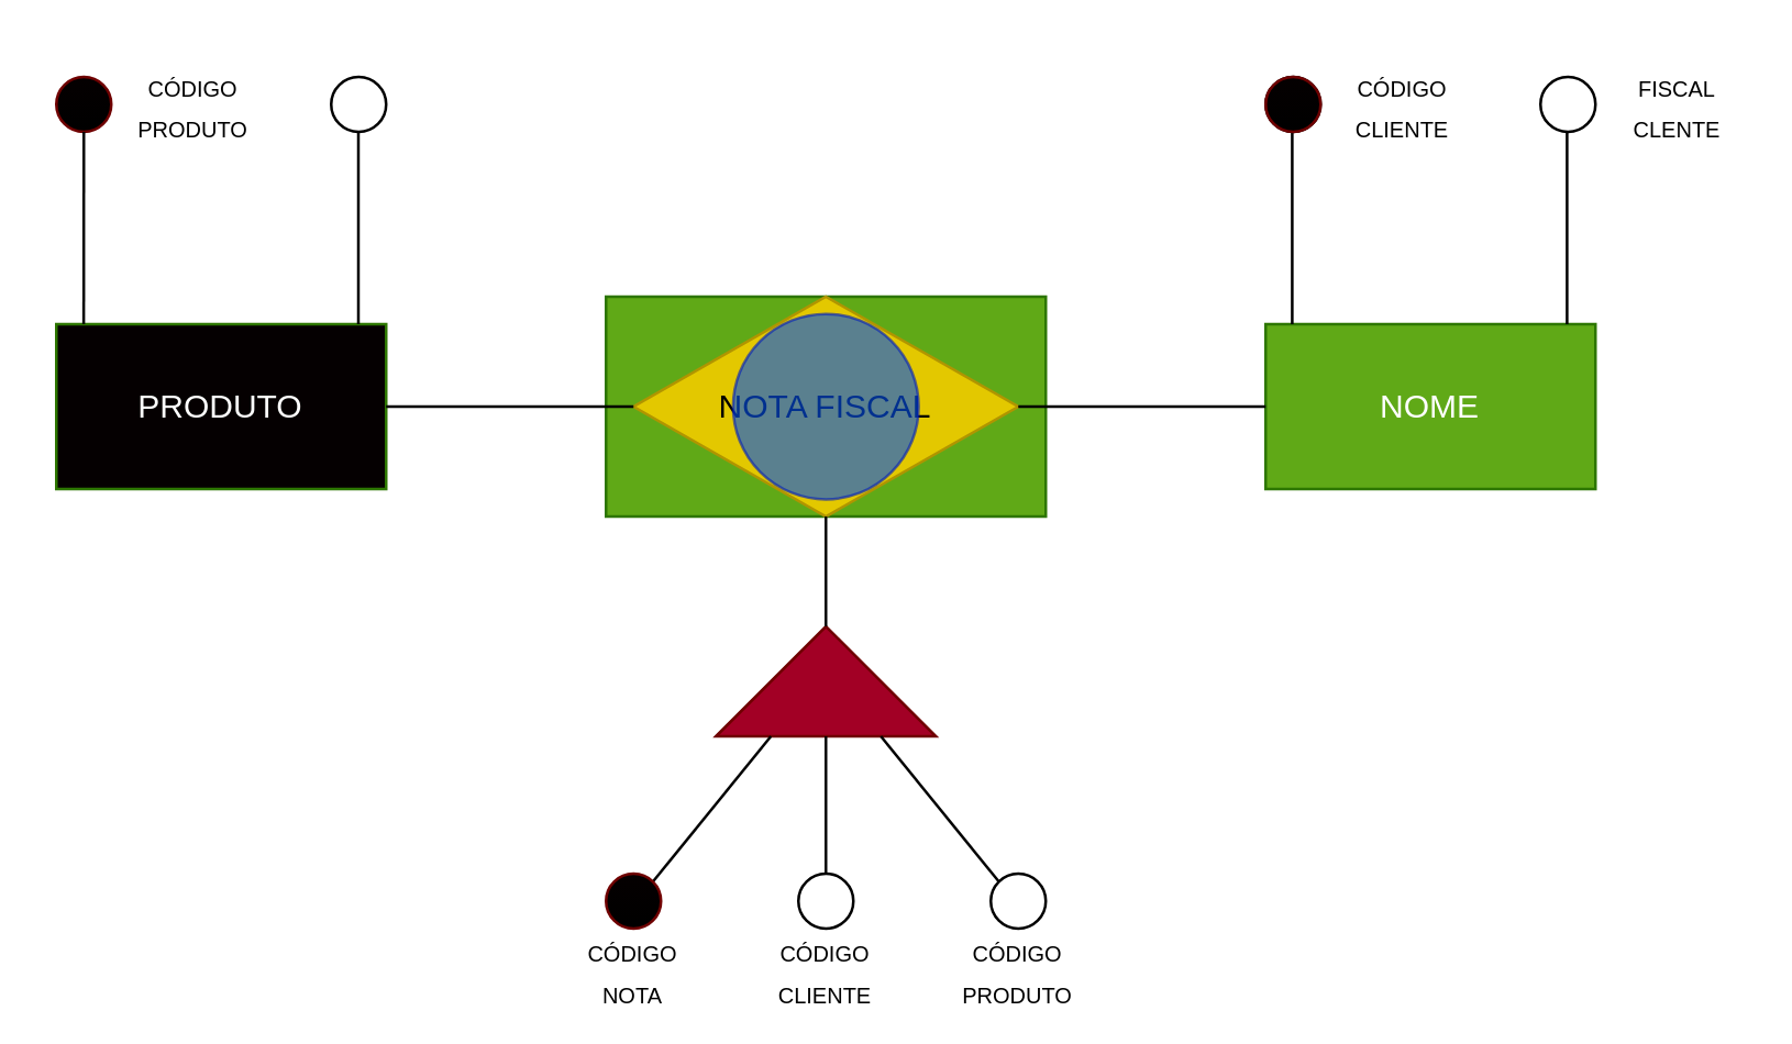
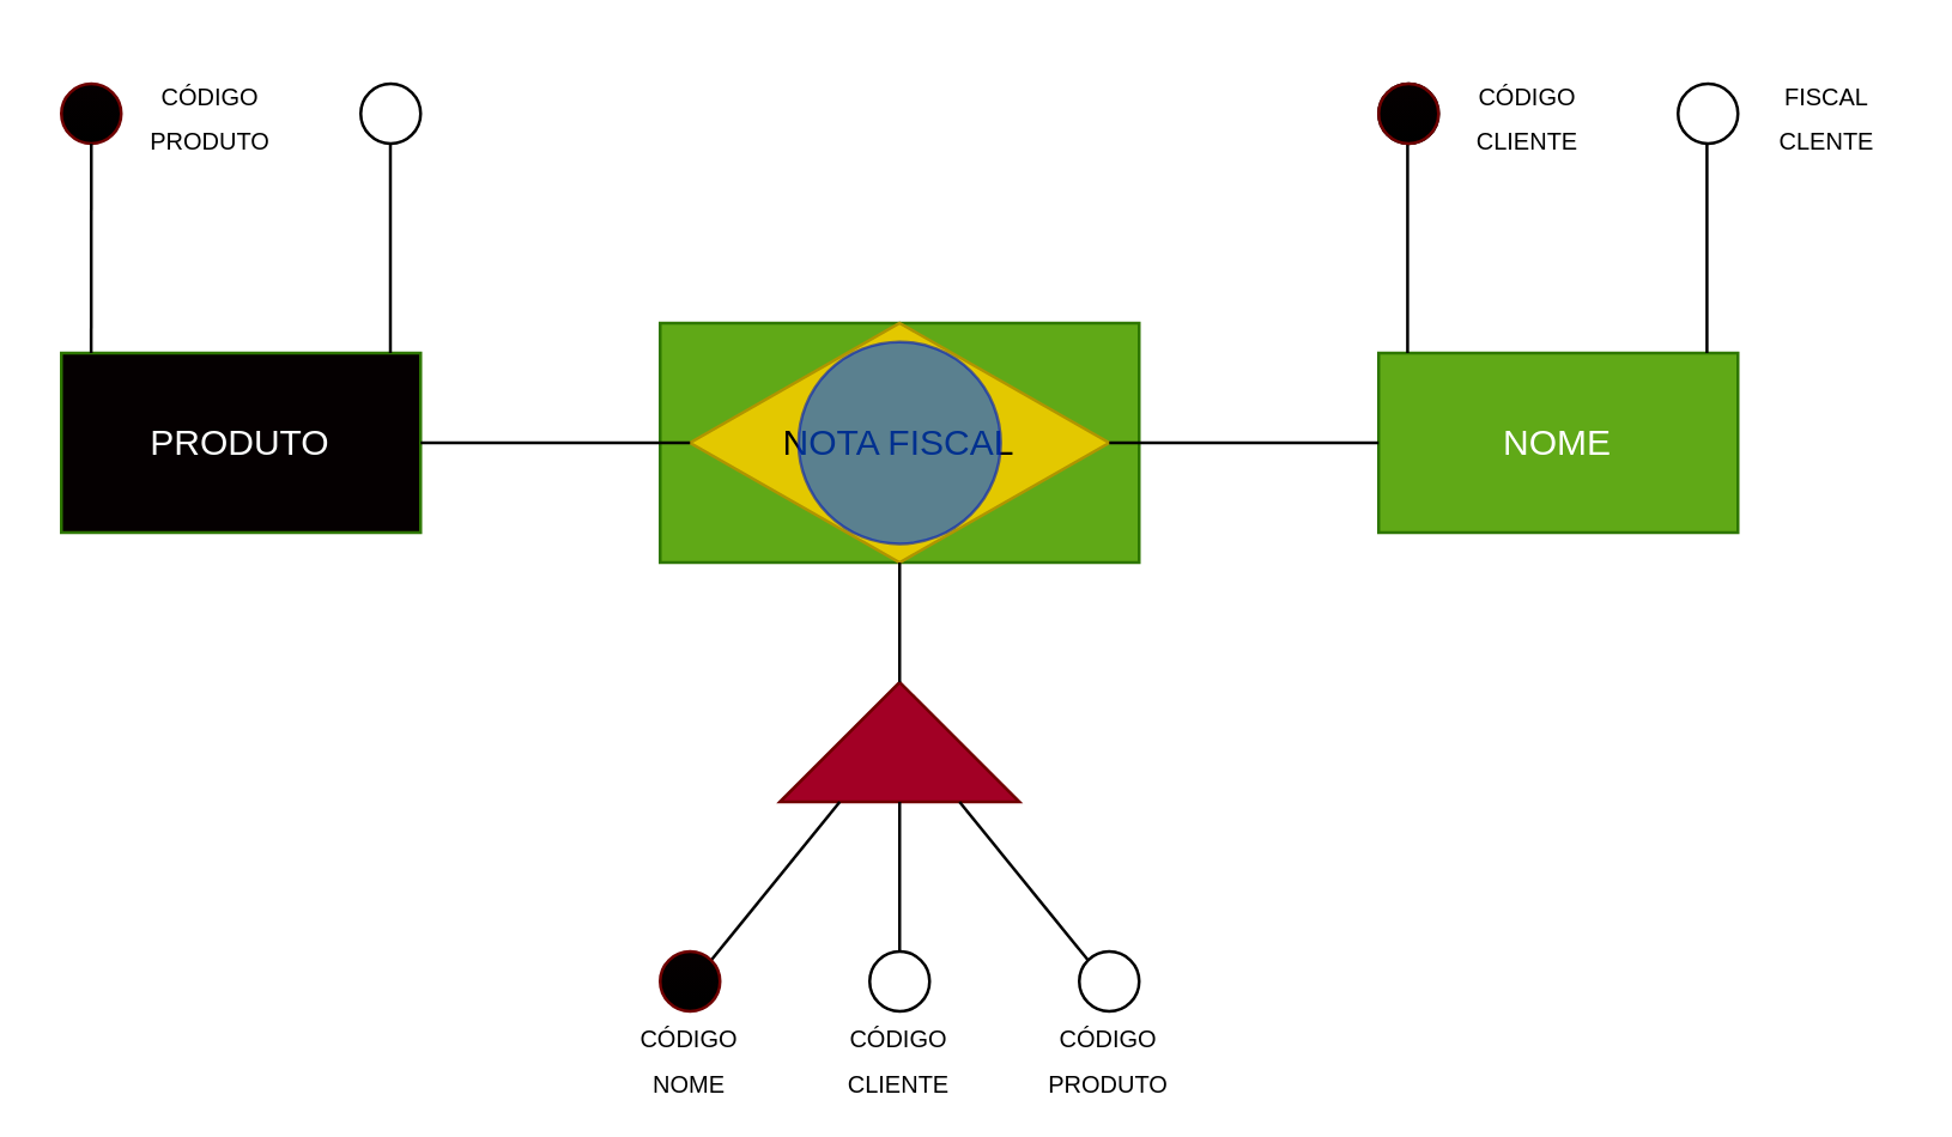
  <mxCell id="0" />
  <mxCell id="1" parent="0" />
  <mxCell id="2" value="" style="rounded=0;whiteSpace=wrap;html=1;fillColor=#60a917;fontColor=#ffffff;strokeColor=#2D7600;" vertex="1" parent="1"><mxGeometry x="220" y="107.5" width="160" height="80" as="geometry" /></mxCell>
  <mxCell id="3" value="NOTA FISCAL" style="rhombus;whiteSpace=wrap;html=1;rotation=0;fillColor=#e3c800;fontColor=#000000;strokeColor=#B09500;" vertex="1" parent="1"><mxGeometry x="230" y="107.5" width="140" height="80" as="geometry" /></mxCell>
  <mxCell id="4" value="" style="ellipse;whiteSpace=wrap;html=1;aspect=fixed;fillColor=#0050ef;fontColor=#ffffff;strokeColor=#001DBC;opacity=60;" vertex="1" parent="1"><mxGeometry x="266.25" y="113.75" width="67.5" height="67.5" as="geometry" /></mxCell>
  <mxCell id="5" value="PRODUTO" style="rounded=0;whiteSpace=wrap;html=1;fillColor=#050001;strokeColor=#2D7600;fontColor=#ffffff;" vertex="1" parent="1"><mxGeometry x="20" y="117.5" width="120" height="60" as="geometry" /></mxCell>
  <mxCell id="6" value="NOME" style="rounded=0;whiteSpace=wrap;html=1;fillColor=#60a917;fontColor=#ffffff;strokeColor=#2D7600;" vertex="1" parent="1"><mxGeometry x="460" y="117.5" width="120" height="60" as="geometry" /></mxCell>
  <mxCell id="7" value="" style="endArrow=none;html=1;rounded=0;exitX=1;exitY=0.5;exitDx=0;exitDy=0;entryX=0;entryY=0.5;entryDx=0;entryDy=0;" edge="1" parent="1" source="5" target="3"><mxGeometry width="50" height="50" relative="1" as="geometry"><mxPoint x="260" y="287.5" as="sourcePoint" /><mxPoint x="310" y="237.5" as="targetPoint" /></mxGeometry></mxCell>
  <mxCell id="8" value="" style="endArrow=none;html=1;rounded=0;entryX=0;entryY=0.5;entryDx=0;entryDy=0;exitX=1;exitY=0.5;exitDx=0;exitDy=0;" edge="1" parent="1" source="3" target="6"><mxGeometry width="50" height="50" relative="1" as="geometry"><mxPoint x="260" y="287.5" as="sourcePoint" /><mxPoint x="310" y="237.5" as="targetPoint" /></mxGeometry></mxCell>
  <mxCell id="9" value="" style="ellipse;whiteSpace=wrap;html=1;aspect=fixed;fillColor=#050001;fontColor=#ffffff;strokeColor=#6F0000;gradientColor=default;" vertex="1" parent="1"><mxGeometry x="20" y="27.5" width="20" height="20" as="geometry" /></mxCell>
  <mxCell id="10" value="" style="ellipse;whiteSpace=wrap;html=1;aspect=fixed;" vertex="1" parent="1"><mxGeometry x="120" y="27.5" width="20" height="20" as="geometry" /></mxCell>
  <mxCell id="11" value="" style="ellipse;whiteSpace=wrap;html=1;aspect=fixed;" vertex="1" parent="1"><mxGeometry x="460" y="27.5" width="20" height="20" as="geometry" /></mxCell>
  <mxCell id="12" value="" style="ellipse;whiteSpace=wrap;html=1;aspect=fixed;" vertex="1" parent="1"><mxGeometry x="560" y="27.5" width="20" height="20" as="geometry" /></mxCell>
  <mxCell id="13" value="" style="endArrow=none;html=1;rounded=0;entryX=0.5;entryY=1;entryDx=0;entryDy=0;exitX=0.083;exitY=0;exitDx=0;exitDy=0;exitPerimeter=0;" edge="1" parent="1" source="5" target="9"><mxGeometry width="50" height="50" relative="1" as="geometry"><mxPoint x="60" y="107.5" as="sourcePoint" /><mxPoint x="110" y="57.5" as="targetPoint" /></mxGeometry></mxCell>
  <mxCell id="14" value="" style="endArrow=none;html=1;rounded=0;entryX=0.5;entryY=1;entryDx=0;entryDy=0;exitX=0.083;exitY=0;exitDx=0;exitDy=0;exitPerimeter=0;" edge="1" parent="1"><mxGeometry width="50" height="50" relative="1" as="geometry"><mxPoint x="129.9" y="117.5" as="sourcePoint" /><mxPoint x="129.9" y="47.5" as="targetPoint" /></mxGeometry></mxCell>
  <mxCell id="15" value="" style="endArrow=none;html=1;rounded=0;entryX=0.5;entryY=1;entryDx=0;entryDy=0;exitX=0.083;exitY=0;exitDx=0;exitDy=0;exitPerimeter=0;" edge="1" parent="1"><mxGeometry width="50" height="50" relative="1" as="geometry"><mxPoint x="469.66" y="117.5" as="sourcePoint" /><mxPoint x="469.66" y="47.5" as="targetPoint" /></mxGeometry></mxCell>
  <mxCell id="16" value="" style="endArrow=none;html=1;rounded=0;entryX=0.5;entryY=1;entryDx=0;entryDy=0;exitX=0.083;exitY=0;exitDx=0;exitDy=0;exitPerimeter=0;" edge="1" parent="1"><mxGeometry width="50" height="50" relative="1" as="geometry"><mxPoint x="569.66" y="117.5" as="sourcePoint" /><mxPoint x="569.66" y="47.5" as="targetPoint" /></mxGeometry></mxCell>
  <mxCell id="17" value="" style="ellipse;whiteSpace=wrap;html=1;aspect=fixed;fillColor=#050001;fontColor=#ffffff;strokeColor=#6F0000;gradientColor=default;" vertex="1" parent="1"><mxGeometry x="460" y="27.5" width="20" height="20" as="geometry" /></mxCell>
  <mxCell id="18" value="" style="triangle;whiteSpace=wrap;html=1;rotation=-90;fillColor=#a20025;fontColor=#ffffff;strokeColor=#6F0000;" vertex="1" parent="1"><mxGeometry x="280" y="207.5" width="40" height="80" as="geometry" /></mxCell>
  <mxCell id="19" value="" style="endArrow=none;html=1;rounded=0;exitX=1;exitY=0.5;exitDx=0;exitDy=0;entryX=0.5;entryY=1;entryDx=0;entryDy=0;" edge="1" parent="1" source="18" target="3"><mxGeometry width="50" height="50" relative="1" as="geometry"><mxPoint x="310" y="217.5" as="sourcePoint" /><mxPoint x="360" y="167.5" as="targetPoint" /></mxGeometry></mxCell>
  <mxCell id="20" value="" style="endArrow=none;html=1;rounded=0;entryX=0;entryY=0.25;entryDx=0;entryDy=0;exitX=1;exitY=0;exitDx=0;exitDy=0;" edge="1" parent="1" source="25" target="18"><mxGeometry width="50" height="50" relative="1" as="geometry"><mxPoint x="240" y="317.5" as="sourcePoint" /><mxPoint x="270" y="267.5" as="targetPoint" /></mxGeometry></mxCell>
  <mxCell id="21" value="" style="endArrow=none;html=1;rounded=0;entryX=0;entryY=0.5;entryDx=0;entryDy=0;" edge="1" parent="1" target="18"><mxGeometry width="50" height="50" relative="1" as="geometry"><mxPoint x="300" y="317.5" as="sourcePoint" /><mxPoint x="290" y="277.5" as="targetPoint" /></mxGeometry></mxCell>
  <mxCell id="22" value="" style="endArrow=none;html=1;rounded=0;entryX=0;entryY=0.75;entryDx=0;entryDy=0;exitX=0;exitY=0;exitDx=0;exitDy=0;" edge="1" parent="1" source="24" target="18"><mxGeometry width="50" height="50" relative="1" as="geometry"><mxPoint x="360" y="317.5" as="sourcePoint" /><mxPoint x="280" y="277.5" as="targetPoint" /></mxGeometry></mxCell>
  <mxCell id="23" value="" style="ellipse;whiteSpace=wrap;html=1;aspect=fixed;" vertex="1" parent="1"><mxGeometry x="290" y="317.5" width="20" height="20" as="geometry" /></mxCell>
  <mxCell id="24" value="" style="ellipse;whiteSpace=wrap;html=1;aspect=fixed;" vertex="1" parent="1"><mxGeometry x="360" y="317.5" width="20" height="20" as="geometry" /></mxCell>
  <mxCell id="25" value="" style="ellipse;whiteSpace=wrap;html=1;aspect=fixed;fillColor=#050001;fontColor=#ffffff;strokeColor=#6F0000;gradientColor=default;" vertex="1" parent="1"><mxGeometry x="220" y="317.5" width="20" height="20" as="geometry" /></mxCell>
  <mxCell id="26" value="&lt;font style=&quot;font-size: 8px;&quot;&gt;CÓDIGO PRODUTO&lt;/font&gt;" style="text;html=1;strokeColor=none;fillColor=none;align=center;verticalAlign=middle;whiteSpace=wrap;rounded=0;" vertex="1" parent="1"><mxGeometry x="50" y="32.5" width="40" height="10" as="geometry" /></mxCell>
  <mxCell id="27" value="&lt;font style=&quot;font-size: 8px;&quot;&gt;CÓDIGO CLIENTE&lt;/font&gt;" style="text;html=1;strokeColor=none;fillColor=none;align=center;verticalAlign=middle;whiteSpace=wrap;rounded=0;" vertex="1" parent="1"><mxGeometry x="490" y="32.5" width="40" height="10" as="geometry" /></mxCell>
  <mxCell id="28" value="&lt;font style=&quot;font-size: 8px;&quot;&gt;FISCAL CLENTE&lt;/font&gt;" style="text;html=1;strokeColor=none;fillColor=none;align=center;verticalAlign=middle;whiteSpace=wrap;rounded=0;" vertex="1" parent="1"><mxGeometry x="590" y="20" width="40" height="35" as="geometry" /></mxCell>
- <mxCell id="29" value="&lt;font style=&quot;font-size: 8px;&quot;&gt;CÓDIGO NOTA&lt;/font&gt;" style="text;html=1;strokeColor=none;fillColor=none;align=center;verticalAlign=middle;whiteSpace=wrap;rounded=0;" vertex="1" parent="1"><mxGeometry x="210" y="347.5" width="40" height="10" as="geometry" /></mxCell>
+ <mxCell id="29" value="&lt;font style=&quot;font-size: 8px;&quot;&gt;CÓDIGO NOME&lt;/font&gt;" style="text;html=1;strokeColor=none;fillColor=none;align=center;verticalAlign=middle;whiteSpace=wrap;rounded=0;" vertex="1" parent="1"><mxGeometry x="210" y="347.5" width="40" height="10" as="geometry" /></mxCell>
  <mxCell id="30" value="&lt;font style=&quot;font-size: 8px;&quot;&gt;CÓDIGO CLIENTE&lt;/font&gt;" style="text;html=1;strokeColor=none;fillColor=none;align=center;verticalAlign=middle;whiteSpace=wrap;rounded=0;" vertex="1" parent="1"><mxGeometry x="280" y="347.5" width="40" height="10" as="geometry" /></mxCell>
  <mxCell id="31" value="&lt;font style=&quot;font-size: 8px;&quot;&gt;CÓDIGO PRODUTO&lt;/font&gt;" style="text;html=1;strokeColor=none;fillColor=none;align=center;verticalAlign=middle;whiteSpace=wrap;rounded=0;" vertex="1" parent="1"><mxGeometry x="350" y="347.5" width="40" height="10" as="geometry" /></mxCell>
